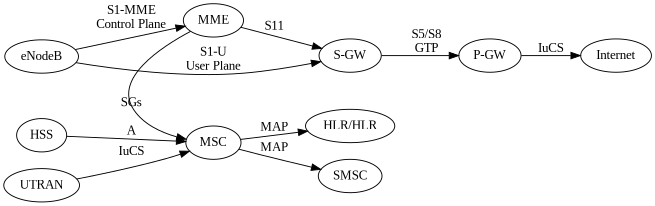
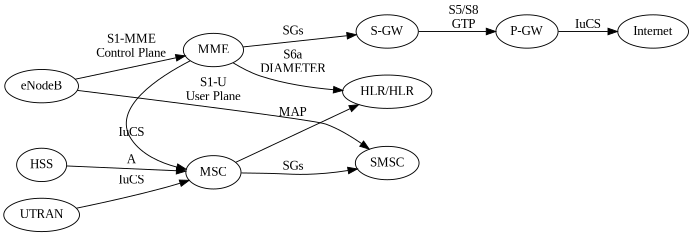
  digraph {
    fontname="Liberation Serif"
    rankdir=LR
    node [fontname="Liberation Serif"]
    edge [fontname="Liberation Serif"]
    MME
    MSC
    n3 [label="HLR/HLR"]
    n4 [label="S-GW"]
    SMSC
    n6 [label="P-GW"]
    Internet
    eNodeB
    n9 [label=HSS]
    UTRAN
    subgraph sub_1 {
      rank=same
      MME
      MSC
    }
-   MME -> MSC [label=SGs]
-   MME -> n4 [label=S11]
+   MME -> MSC [label=IuCS]
+   MME -> n3 [label="S6a\nDIAMETER"]
+   MME -> n4 [label=SGs]
    MSC -> n3 [label=MAP]
-   MSC -> SMSC [label=MAP]
+   MSC -> SMSC [label=SGs]
    n4 -> n6 [label="S5/S8\nGTP"]
    n6 -> Internet [label=IuCS]
    eNodeB -> MME [label="S1-MME\nControl Plane"]
-   eNodeB -> n4 [label="S1-U\nUser Plane"]
+   eNodeB -> SMSC [label="S1-U\nUser Plane"]
    n9 -> MSC [label=A]
    UTRAN -> MSC [label=IuCS]
  }
